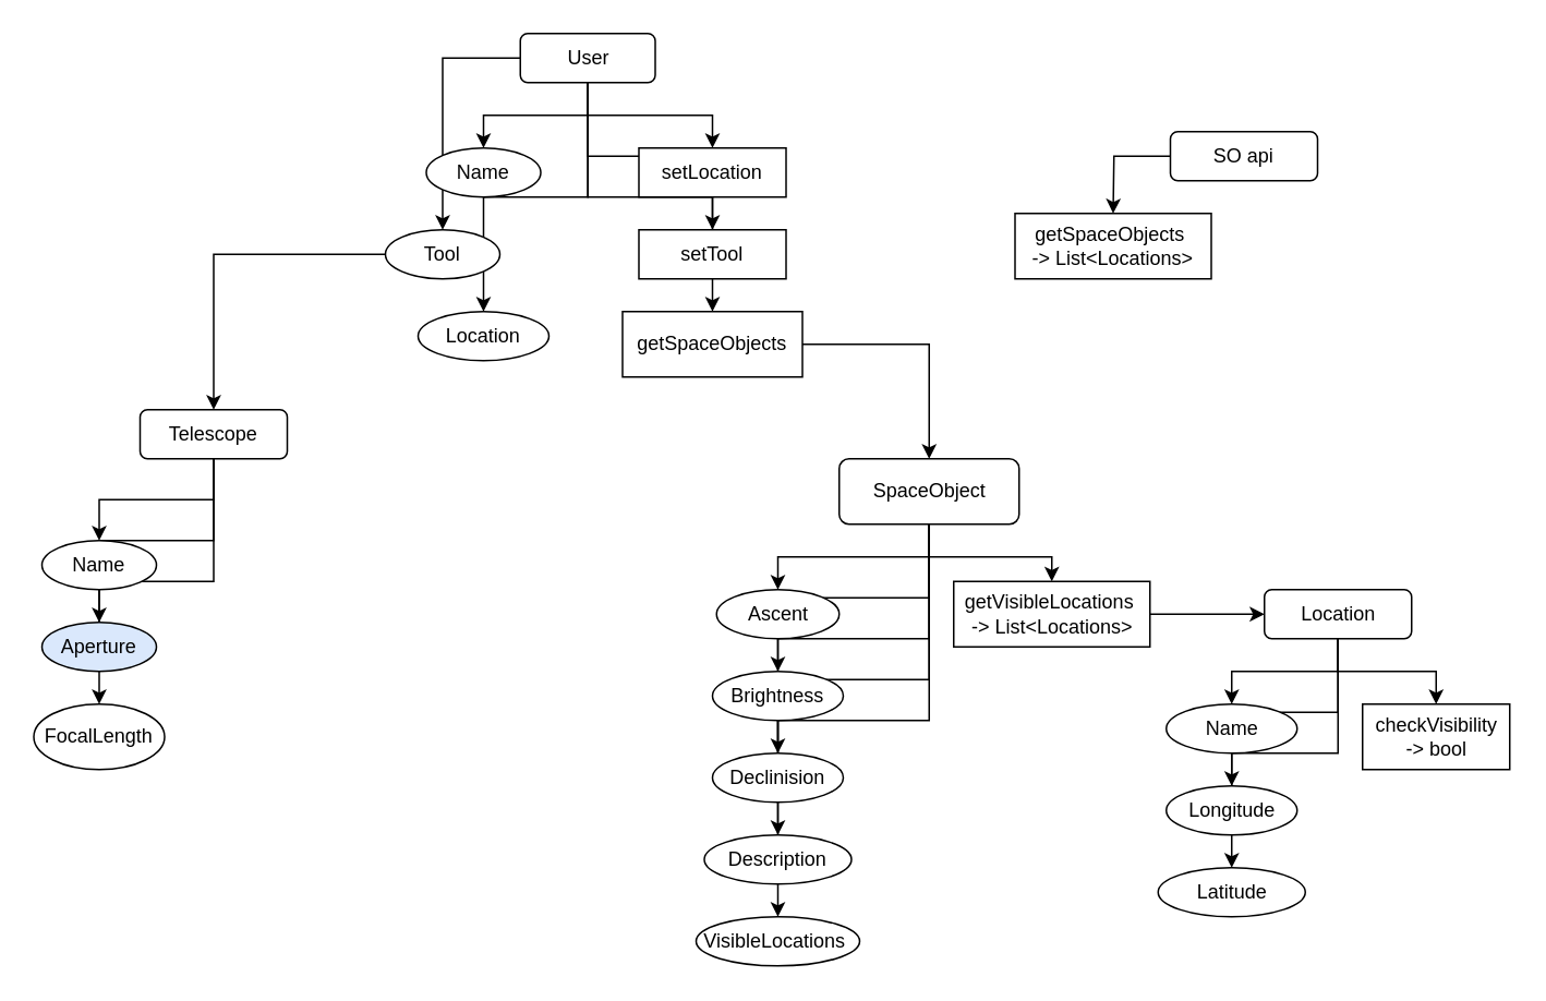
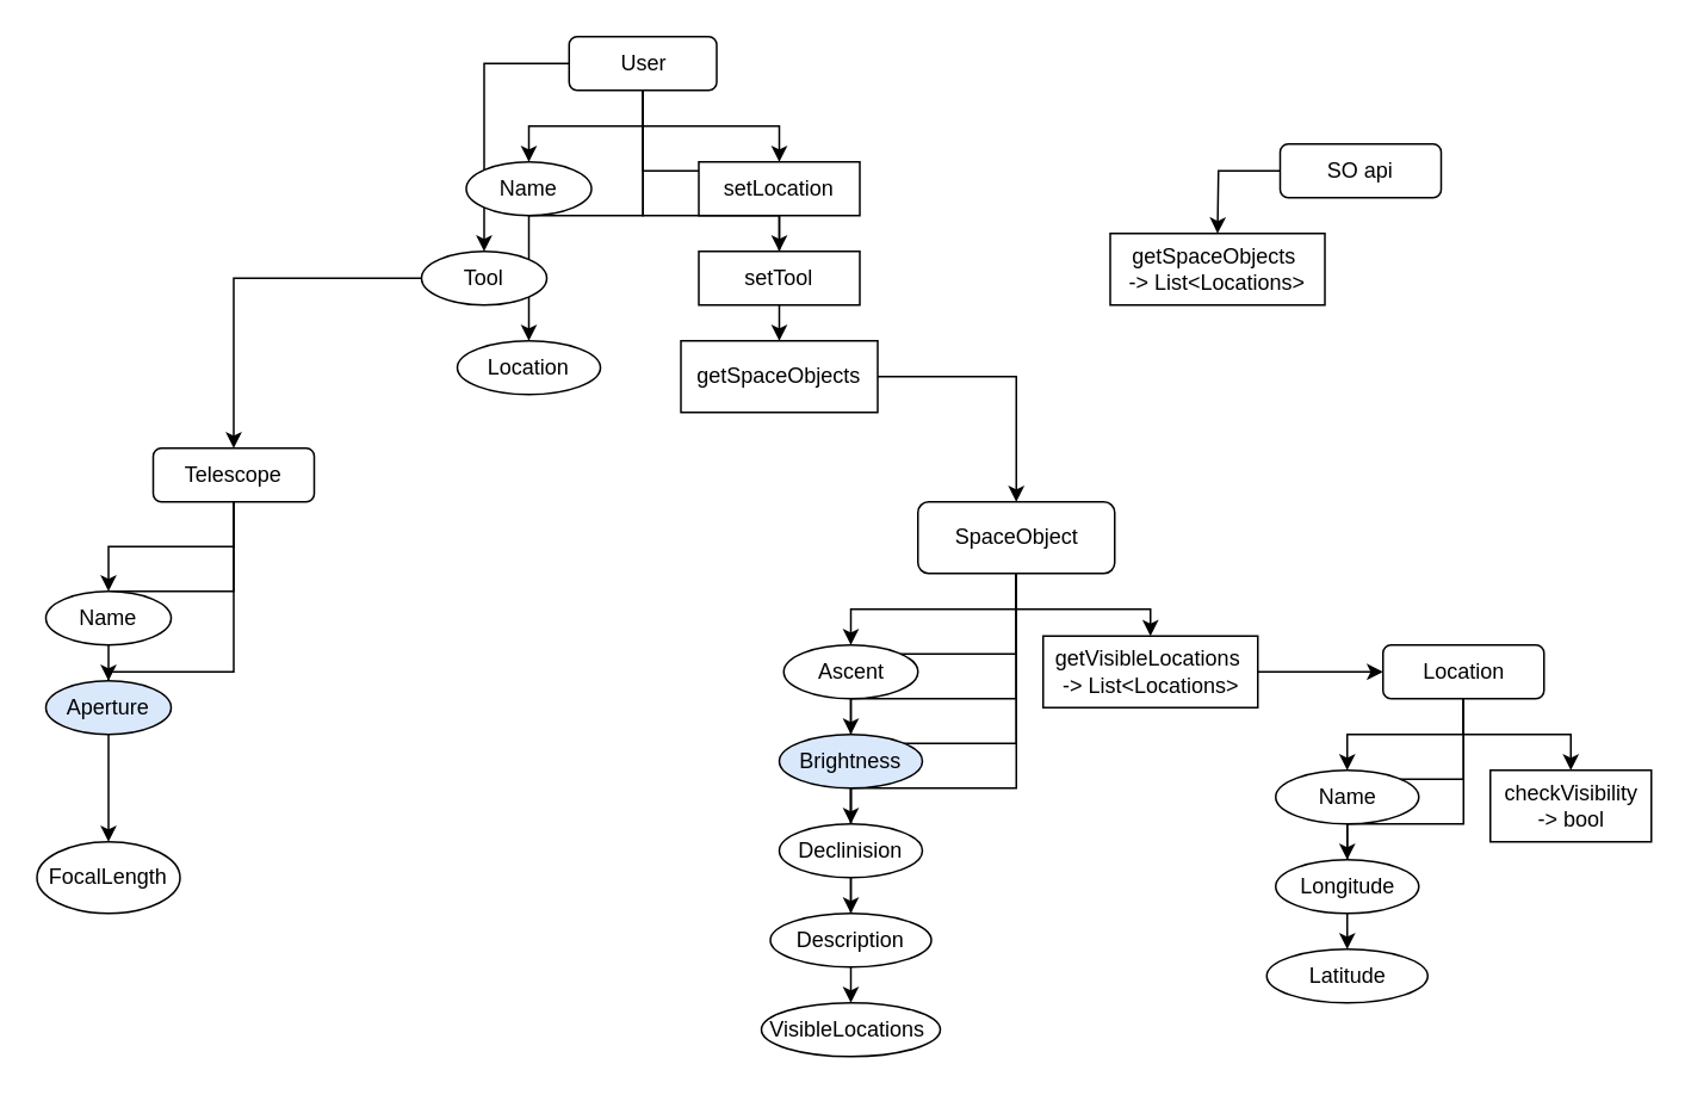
  <mxCell id="0" />
  <mxCell id="1" parent="0" />
  <mxCell id="2" style="edgeStyle=orthogonalEdgeStyle;rounded=0;orthogonalLoop=1;jettySize=auto;html=1;" edge="1" parent="1" source="8" target="9"><mxGeometry relative="1" as="geometry"><mxPoint x="472.5" y="370" as="targetPoint" /></mxGeometry></mxCell>
  <mxCell id="3" style="edgeStyle=orthogonalEdgeStyle;rounded=0;orthogonalLoop=1;jettySize=auto;html=1;" edge="1" parent="1" source="8" target="10"><mxGeometry relative="1" as="geometry"><mxPoint x="567.5" y="360" as="targetPoint" /></mxGeometry></mxCell>
  <mxCell id="4" style="edgeStyle=orthogonalEdgeStyle;rounded=0;orthogonalLoop=1;jettySize=auto;html=1;" edge="1" parent="1" source="8" target="11"><mxGeometry relative="1" as="geometry"><mxPoint x="612.5" y="360" as="targetPoint" /></mxGeometry></mxCell>
  <mxCell id="5" style="edgeStyle=orthogonalEdgeStyle;rounded=0;orthogonalLoop=1;jettySize=auto;html=1;" edge="1" parent="1" source="8" target="12"><mxGeometry relative="1" as="geometry"><mxPoint x="472.5" y="530" as="targetPoint" /></mxGeometry></mxCell>
  <mxCell id="6" style="edgeStyle=orthogonalEdgeStyle;rounded=0;orthogonalLoop=1;jettySize=auto;html=1;" edge="1" parent="1" source="8" target="13"><mxGeometry relative="1" as="geometry"><mxPoint x="472.5" y="580" as="targetPoint" /></mxGeometry></mxCell>
  <mxCell id="7" style="edgeStyle=orthogonalEdgeStyle;rounded=0;orthogonalLoop=1;jettySize=auto;html=1;" edge="1" parent="1" source="8" target="15"><mxGeometry relative="1" as="geometry"><mxPoint x="602.5" y="360" as="targetPoint" /></mxGeometry></mxCell>
  <mxCell id="8" value="SpaceObject" style="rounded=1;whiteSpace=wrap;html=1;" vertex="1" parent="1"><mxGeometry x="512.5" y="280" width="110" height="40" as="geometry" /></mxCell>
  <mxCell id="9" value="Declinision" style="ellipse;whiteSpace=wrap;html=1;" vertex="1" parent="1"><mxGeometry x="435" y="460" width="80" height="30" as="geometry" /></mxCell>
  <mxCell id="10" value="Ascent" style="ellipse;whiteSpace=wrap;html=1;" vertex="1" parent="1"><mxGeometry x="437.5" y="360" width="75" height="30" as="geometry" /></mxCell>
- <mxCell id="11" value="Brightness" style="ellipse;whiteSpace=wrap;html=1;" vertex="1" parent="1"><mxGeometry x="435" y="410" width="80" height="30" as="geometry" /></mxCell>
+ <mxCell id="11" value="Brightness" style="ellipse;whiteSpace=wrap;html=1;fillColor=#dae8fc;" vertex="1" parent="1"><mxGeometry x="435" y="410" width="80" height="30" as="geometry" /></mxCell>
  <mxCell id="12" value="Description" style="ellipse;whiteSpace=wrap;html=1;" vertex="1" parent="1"><mxGeometry x="430" y="510" width="90" height="30" as="geometry" /></mxCell>
  <mxCell id="13" value="VisibleLocations&amp;nbsp;" style="ellipse;whiteSpace=wrap;html=1;" vertex="1" parent="1"><mxGeometry x="425" y="560" width="100" height="30" as="geometry" /></mxCell>
  <mxCell id="14" style="edgeStyle=orthogonalEdgeStyle;rounded=0;orthogonalLoop=1;jettySize=auto;html=1;entryX=0;entryY=0.5;entryDx=0;entryDy=0;" edge="1" parent="1" source="15" target="20"><mxGeometry relative="1" as="geometry" /></mxCell>
  <mxCell id="15" value="getVisibleLocations&amp;nbsp;&lt;div&gt;-&amp;gt; List&amp;lt;Locations&amp;gt;&lt;/div&gt;" style="rounded=0;whiteSpace=wrap;html=1;" vertex="1" parent="1"><mxGeometry x="582.5" y="355" width="120" height="40" as="geometry" /></mxCell>
  <mxCell id="16" style="edgeStyle=orthogonalEdgeStyle;rounded=0;orthogonalLoop=1;jettySize=auto;html=1;" edge="1" parent="1" source="20" target="21"><mxGeometry relative="1" as="geometry"><mxPoint x="782.5" y="430" as="targetPoint" /></mxGeometry></mxCell>
  <mxCell id="17" style="edgeStyle=orthogonalEdgeStyle;rounded=0;orthogonalLoop=1;jettySize=auto;html=1;" edge="1" parent="1" source="20" target="22"><mxGeometry relative="1" as="geometry"><mxPoint x="772.5" y="500" as="targetPoint" /></mxGeometry></mxCell>
  <mxCell id="18" style="edgeStyle=orthogonalEdgeStyle;rounded=0;orthogonalLoop=1;jettySize=auto;html=1;" edge="1" parent="1" source="20" target="23"><mxGeometry relative="1" as="geometry"><mxPoint x="782.5" y="550" as="targetPoint" /></mxGeometry></mxCell>
  <mxCell id="19" style="edgeStyle=orthogonalEdgeStyle;rounded=0;orthogonalLoop=1;jettySize=auto;html=1;" edge="1" parent="1" source="20" target="24"><mxGeometry relative="1" as="geometry"><mxPoint x="852.5" y="430" as="targetPoint" /></mxGeometry></mxCell>
  <mxCell id="20" value="Location" style="rounded=1;whiteSpace=wrap;html=1;" vertex="1" parent="1"><mxGeometry x="772.5" y="360" width="90" height="30" as="geometry" /></mxCell>
  <mxCell id="21" value="Name" style="ellipse;whiteSpace=wrap;html=1;" vertex="1" parent="1"><mxGeometry x="712.5" y="430" width="80" height="30" as="geometry" /></mxCell>
  <mxCell id="22" value="Longitude" style="ellipse;whiteSpace=wrap;html=1;" vertex="1" parent="1"><mxGeometry x="712.5" y="480" width="80" height="30" as="geometry" /></mxCell>
  <mxCell id="23" value="Latitude" style="ellipse;whiteSpace=wrap;html=1;" vertex="1" parent="1"><mxGeometry x="707.5" y="530" width="90" height="30" as="geometry" /></mxCell>
  <mxCell id="24" value="checkVisibility&lt;br&gt;&lt;div&gt;-&amp;gt; bool&lt;/div&gt;" style="rounded=0;whiteSpace=wrap;html=1;" vertex="1" parent="1"><mxGeometry x="832.5" y="430" width="90" height="40" as="geometry" /></mxCell>
  <mxCell id="25" style="edgeStyle=orthogonalEdgeStyle;rounded=0;orthogonalLoop=1;jettySize=auto;html=1;" edge="1" parent="1" source="31" target="32"><mxGeometry relative="1" as="geometry"><mxPoint x="330" y="90" as="targetPoint" /></mxGeometry></mxCell>
  <mxCell id="26" style="edgeStyle=orthogonalEdgeStyle;rounded=0;orthogonalLoop=1;jettySize=auto;html=1;" edge="1" parent="1" source="31" target="34"><mxGeometry relative="1" as="geometry"><mxPoint x="300" y="160" as="targetPoint" /></mxGeometry></mxCell>
  <mxCell id="27" style="edgeStyle=orthogonalEdgeStyle;rounded=0;orthogonalLoop=1;jettySize=auto;html=1;" edge="1" parent="1" source="31" target="35"><mxGeometry relative="1" as="geometry"><mxPoint x="320" y="220" as="targetPoint" /></mxGeometry></mxCell>
  <mxCell id="28" style="edgeStyle=orthogonalEdgeStyle;rounded=0;orthogonalLoop=1;jettySize=auto;html=1;" edge="1" parent="1" source="31" target="36"><mxGeometry relative="1" as="geometry"><mxPoint x="400" y="90" as="targetPoint" /></mxGeometry></mxCell>
  <mxCell id="29" style="edgeStyle=orthogonalEdgeStyle;rounded=0;orthogonalLoop=1;jettySize=auto;html=1;" edge="1" parent="1" source="31" target="37"><mxGeometry relative="1" as="geometry"><mxPoint x="400" y="190" as="targetPoint" /></mxGeometry></mxCell>
  <mxCell id="30" style="edgeStyle=orthogonalEdgeStyle;rounded=0;orthogonalLoop=1;jettySize=auto;html=1;" edge="1" parent="1" source="31" target="39"><mxGeometry relative="1" as="geometry"><mxPoint x="400" y="210" as="targetPoint" /></mxGeometry></mxCell>
  <mxCell id="31" value="User" style="rounded=1;whiteSpace=wrap;html=1;" vertex="1" parent="1"><mxGeometry x="317.5" y="20" width="82.5" height="30" as="geometry" /></mxCell>
  <mxCell id="32" value="Name" style="ellipse;whiteSpace=wrap;html=1;" vertex="1" parent="1"><mxGeometry x="260" y="90" width="70" height="30" as="geometry" /></mxCell>
  <mxCell id="33" style="edgeStyle=orthogonalEdgeStyle;rounded=0;orthogonalLoop=1;jettySize=auto;html=1;" edge="1" parent="1" source="34" target="43"><mxGeometry relative="1" as="geometry" /></mxCell>
  <mxCell id="34" value="Tool" style="ellipse;whiteSpace=wrap;html=1;" vertex="1" parent="1"><mxGeometry x="235" y="140" width="70" height="30" as="geometry" /></mxCell>
  <mxCell id="35" value="Location" style="ellipse;whiteSpace=wrap;html=1;" vertex="1" parent="1"><mxGeometry x="255" y="190" width="80" height="30" as="geometry" /></mxCell>
  <mxCell id="36" value="setLocation" style="rounded=0;whiteSpace=wrap;html=1;" vertex="1" parent="1"><mxGeometry x="390" y="90" width="90" height="30" as="geometry" /></mxCell>
  <mxCell id="37" value="setTool" style="rounded=0;whiteSpace=wrap;html=1;" vertex="1" parent="1"><mxGeometry x="390" y="140" width="90" height="30" as="geometry" /></mxCell>
  <mxCell id="38" style="edgeStyle=orthogonalEdgeStyle;rounded=0;orthogonalLoop=1;jettySize=auto;html=1;" edge="1" parent="1" source="39" target="8"><mxGeometry relative="1" as="geometry" /></mxCell>
  <mxCell id="39" value="getSpaceObjects" style="rounded=0;whiteSpace=wrap;html=1;" vertex="1" parent="1"><mxGeometry x="380" y="190" width="110" height="40" as="geometry" /></mxCell>
  <mxCell id="40" style="edgeStyle=orthogonalEdgeStyle;rounded=0;orthogonalLoop=1;jettySize=auto;html=1;" edge="1" parent="1" source="43" target="44"><mxGeometry relative="1" as="geometry"><mxPoint x="85" y="330" as="targetPoint" /></mxGeometry></mxCell>
  <mxCell id="41" style="edgeStyle=orthogonalEdgeStyle;rounded=0;orthogonalLoop=1;jettySize=auto;html=1;" edge="1" parent="1" source="43" target="45"><mxGeometry relative="1" as="geometry"><mxPoint x="105" y="410" as="targetPoint" /></mxGeometry></mxCell>
  <mxCell id="42" style="edgeStyle=orthogonalEdgeStyle;rounded=0;orthogonalLoop=1;jettySize=auto;html=1;" edge="1" parent="1" source="43" target="46"><mxGeometry relative="1" as="geometry"><mxPoint x="95" y="460" as="targetPoint" /></mxGeometry></mxCell>
  <mxCell id="43" value="Telescope" style="rounded=1;whiteSpace=wrap;html=1;" vertex="1" parent="1"><mxGeometry x="85" y="250" width="90" height="30" as="geometry" /></mxCell>
  <mxCell id="44" value="Name" style="ellipse;whiteSpace=wrap;html=1;" vertex="1" parent="1"><mxGeometry x="25" y="330" width="70" height="30" as="geometry" /></mxCell>
  <mxCell id="45" value="Aperture" style="ellipse;whiteSpace=wrap;html=1;fillColor=#dae8fc;" vertex="1" parent="1"><mxGeometry x="25" y="380" width="70" height="30" as="geometry" /></mxCell>
- <mxCell id="46" value="FocalLength" style="ellipse;whiteSpace=wrap;html=1;" vertex="1" parent="1"><mxGeometry x="20" y="430" width="80" height="40" as="geometry" /></mxCell>
+ <mxCell id="46" value="FocalLength" style="ellipse;whiteSpace=wrap;html=1;" vertex="1" parent="1"><mxGeometry x="20" y="470" width="80" height="40" as="geometry" /></mxCell>
  <mxCell id="47" style="edgeStyle=orthogonalEdgeStyle;rounded=0;orthogonalLoop=1;jettySize=auto;html=1;" edge="1" parent="1" source="48"><mxGeometry relative="1" as="geometry"><mxPoint x="680" y="130" as="targetPoint" /></mxGeometry></mxCell>
  <mxCell id="48" value="SO api" style="rounded=1;whiteSpace=wrap;html=1;" vertex="1" parent="1"><mxGeometry x="715" y="80" width="90" height="30" as="geometry" /></mxCell>
  <mxCell id="49" value="getSpaceObjects&amp;nbsp;&lt;div&gt;-&amp;gt; List&amp;lt;Locations&amp;gt;&lt;/div&gt;" style="rounded=0;whiteSpace=wrap;html=1;" vertex="1" parent="1"><mxGeometry x="620" y="130" width="120" height="40" as="geometry" /></mxCell>
